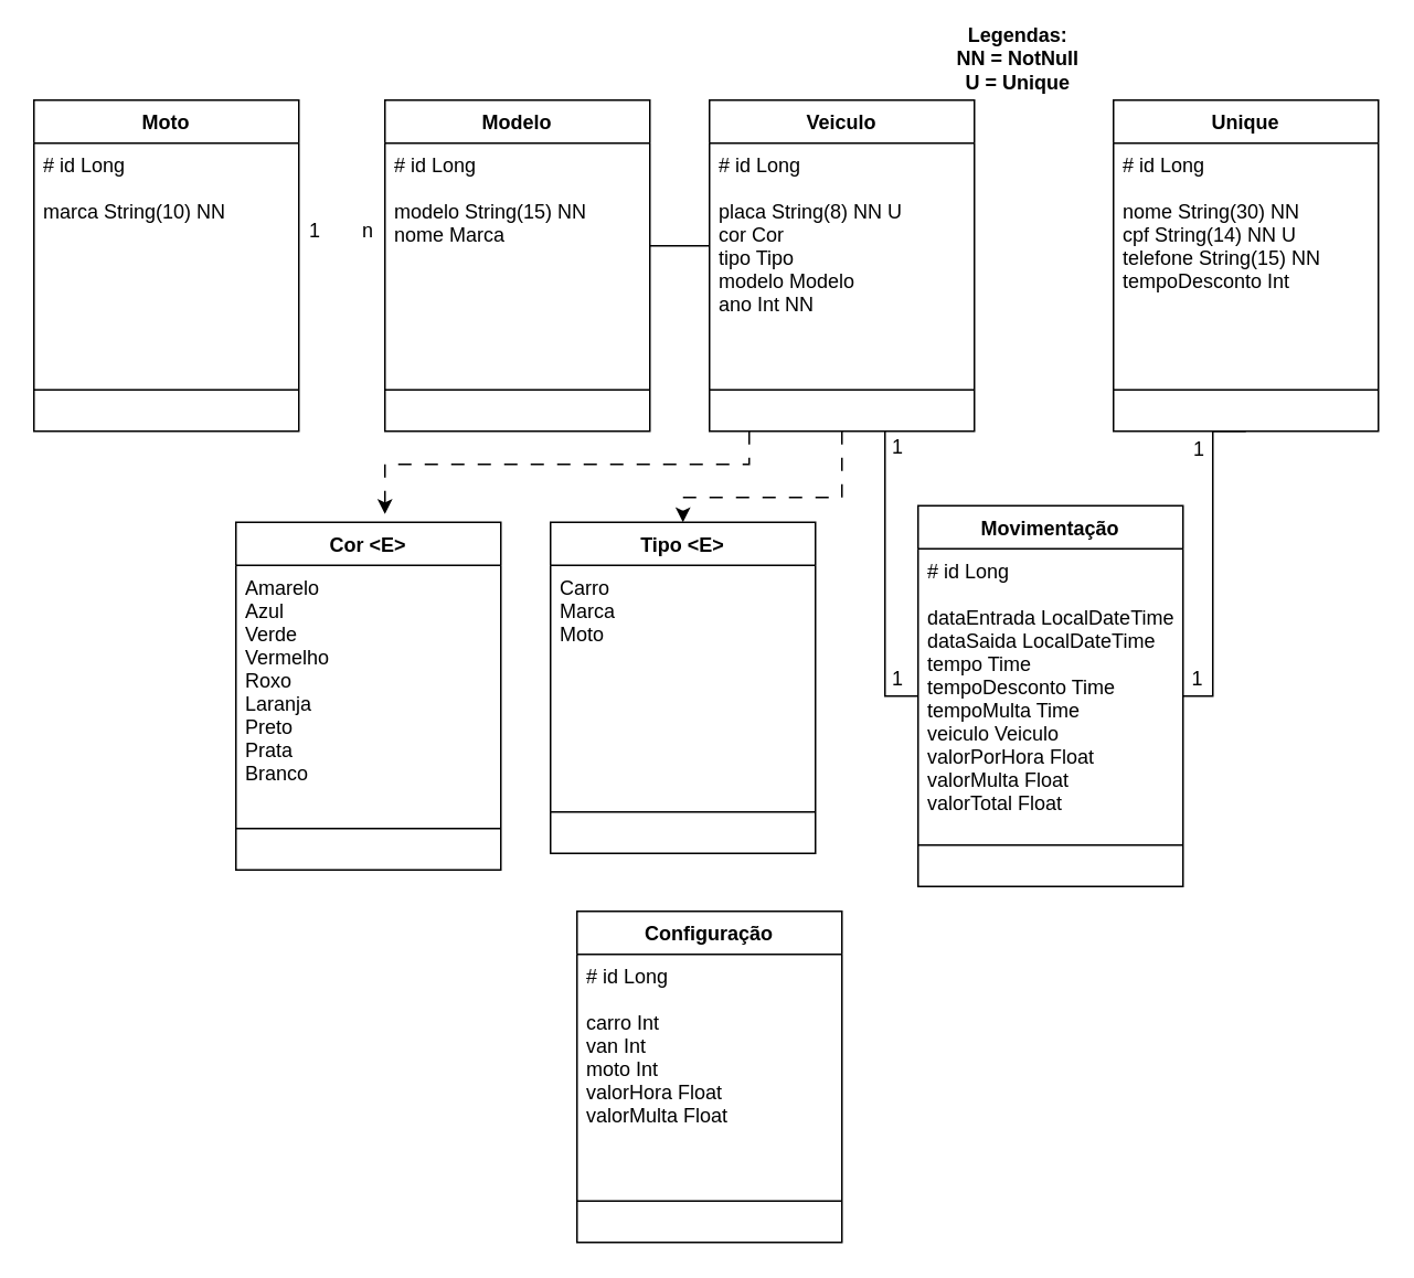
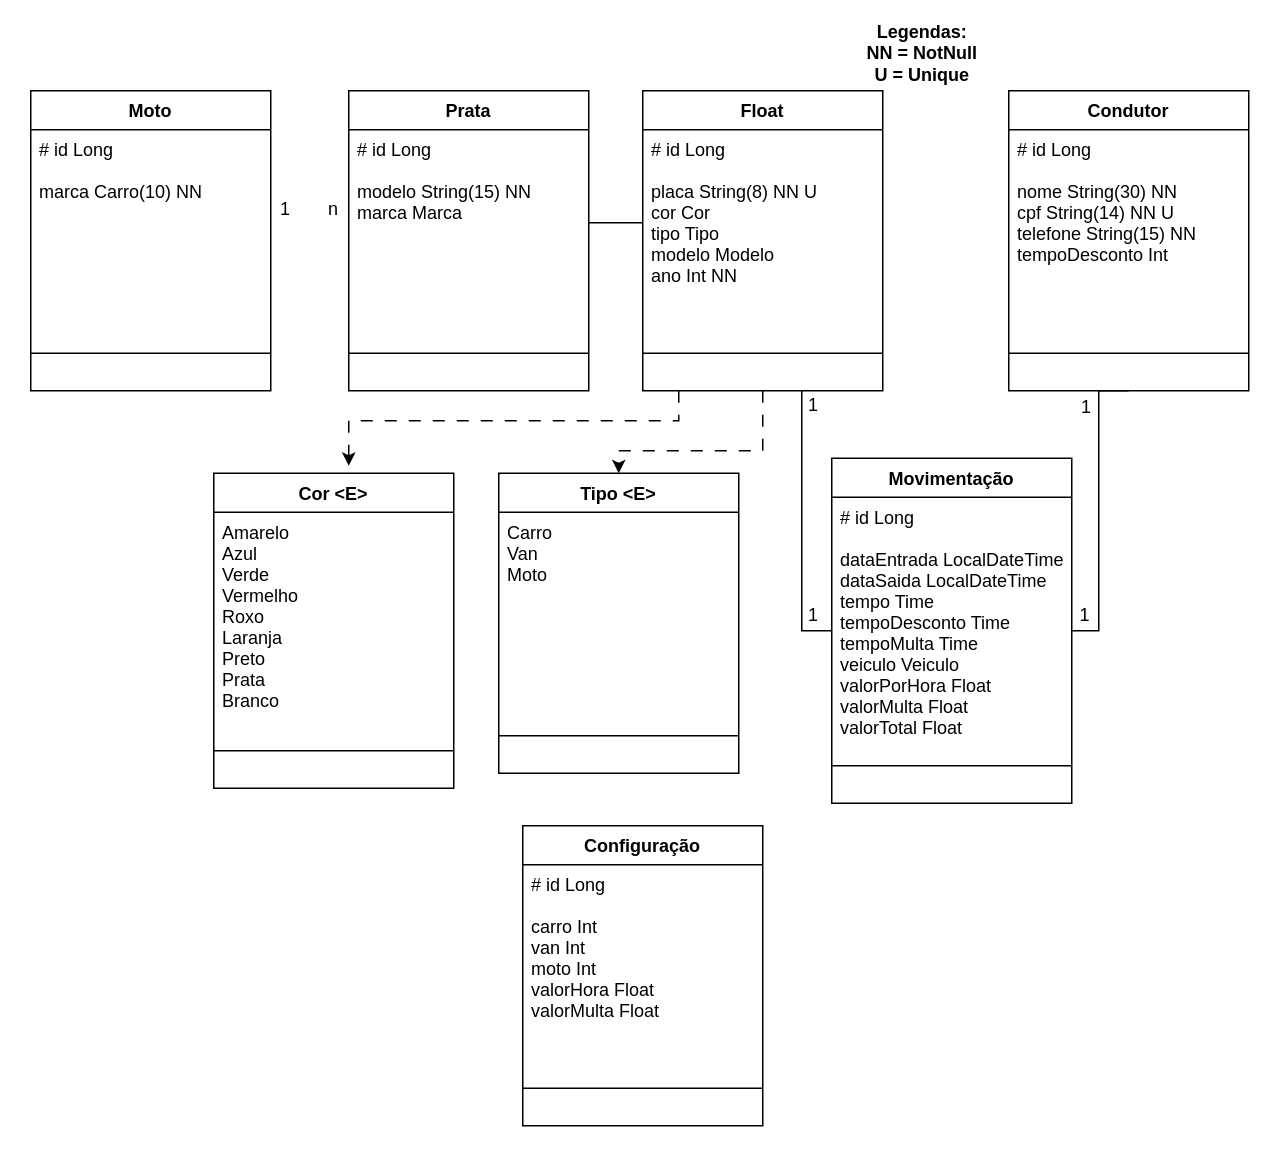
  <mxCell id="0" />
  <mxCell id="1" parent="0" />
  <mxCell id="2" style="edgeStyle=orthogonalEdgeStyle;rounded=0;orthogonalLoop=1;jettySize=auto;html=1;entryX=0.5;entryY=0;entryDx=0;entryDy=0;endArrow=classic;endFill=1;dashed=1;dashPattern=8 8;" edge="1" parent="1" source="4" target="13"><mxGeometry relative="1" as="geometry"><Array as="points"><mxPoint x="508" y="300" /><mxPoint x="412" y="300" /></Array></mxGeometry></mxCell>
  <mxCell id="3" style="edgeStyle=orthogonalEdgeStyle;rounded=0;orthogonalLoop=1;jettySize=auto;html=1;dashed=1;dashPattern=8 8;endArrow=classic;endFill=1;" edge="1" parent="1"><mxGeometry relative="1" as="geometry"><mxPoint x="232" y="310" as="targetPoint" /><mxPoint x="452" y="260" as="sourcePoint" /><Array as="points"><mxPoint x="452" y="280" /><mxPoint x="232" y="280" /></Array></mxGeometry></mxCell>
- <mxCell id="4" value="Veiculo" style="swimlane;fontStyle=1;align=center;verticalAlign=top;childLayout=stackLayout;horizontal=1;startSize=26;horizontalStack=0;resizeParent=1;resizeParentMax=0;resizeLast=0;collapsible=1;marginBottom=0;" parent="1" vertex="1"><mxGeometry x="428" y="60" width="160" height="200" as="geometry" /></mxCell>
+ <mxCell id="4" value="Float" style="swimlane;fontStyle=1;align=center;verticalAlign=top;childLayout=stackLayout;horizontal=1;startSize=26;horizontalStack=0;resizeParent=1;resizeParentMax=0;resizeLast=0;collapsible=1;marginBottom=0;" parent="1" vertex="1"><mxGeometry x="428" y="60" width="160" height="200" as="geometry" /></mxCell>
  <mxCell id="5" value="# id Long&#10;&#10;placa String(8) NN U&#10;cor Cor&#10;tipo Tipo&#10;modelo Modelo&#10;ano Int NN" style="text;strokeColor=none;fillColor=none;align=left;verticalAlign=top;spacingLeft=4;spacingRight=4;overflow=hidden;rotatable=0;points=[[0,0.5],[1,0.5]];portConstraint=eastwest;" parent="4" vertex="1"><mxGeometry y="26" width="160" height="124" as="geometry" /></mxCell>
  <mxCell id="6" value="" style="line;strokeWidth=1;fillColor=none;align=left;verticalAlign=middle;spacingTop=-1;spacingLeft=3;spacingRight=3;rotatable=0;labelPosition=right;points=[];portConstraint=eastwest;strokeColor=inherit;" parent="4" vertex="1"><mxGeometry y="150" width="160" height="50" as="geometry" /></mxCell>
- <mxCell id="7" value="Unique" style="swimlane;fontStyle=1;align=center;verticalAlign=top;childLayout=stackLayout;horizontal=1;startSize=26;horizontalStack=0;resizeParent=1;resizeParentMax=0;resizeLast=0;collapsible=1;marginBottom=0;" parent="1" vertex="1"><mxGeometry x="672" y="60" width="160" height="200" as="geometry" /></mxCell>
+ <mxCell id="7" value="Condutor" style="swimlane;fontStyle=1;align=center;verticalAlign=top;childLayout=stackLayout;horizontal=1;startSize=26;horizontalStack=0;resizeParent=1;resizeParentMax=0;resizeLast=0;collapsible=1;marginBottom=0;" parent="1" vertex="1"><mxGeometry x="672" y="60" width="160" height="200" as="geometry" /></mxCell>
  <mxCell id="8" value="# id Long&#10;&#10;nome String(30) NN&#10;cpf String(14) NN U&#10;telefone String(15) NN&#10;tempoDesconto Int" style="text;strokeColor=none;fillColor=none;align=left;verticalAlign=top;spacingLeft=4;spacingRight=4;overflow=hidden;rotatable=0;points=[[0,0.5],[1,0.5]];portConstraint=eastwest;" parent="7" vertex="1"><mxGeometry y="26" width="160" height="124" as="geometry" /></mxCell>
  <mxCell id="9" value="" style="line;strokeWidth=1;fillColor=none;align=left;verticalAlign=middle;spacingTop=-1;spacingLeft=3;spacingRight=3;rotatable=0;labelPosition=right;points=[];portConstraint=eastwest;strokeColor=inherit;" parent="7" vertex="1"><mxGeometry y="150" width="160" height="50" as="geometry" /></mxCell>
  <mxCell id="10" value="Cor &lt;E&gt;" style="swimlane;fontStyle=1;align=center;verticalAlign=top;childLayout=stackLayout;horizontal=1;startSize=26;horizontalStack=0;resizeParent=1;resizeParentMax=0;resizeLast=0;collapsible=1;marginBottom=0;" parent="1" vertex="1"><mxGeometry x="142" y="315" width="160" height="210" as="geometry" /></mxCell>
  <mxCell id="11" value="Amarelo&#10;Azul&#10;Verde&#10;Vermelho&#10;Roxo&#10;Laranja&#10;Preto&#10;Prata&#10;Branco" style="text;strokeColor=none;fillColor=none;align=left;verticalAlign=top;spacingLeft=4;spacingRight=4;overflow=hidden;rotatable=0;points=[[0,0.5],[1,0.5]];portConstraint=eastwest;" parent="10" vertex="1"><mxGeometry y="26" width="160" height="134" as="geometry" /></mxCell>
  <mxCell id="12" value="" style="line;strokeWidth=1;fillColor=none;align=left;verticalAlign=middle;spacingTop=-1;spacingLeft=3;spacingRight=3;rotatable=0;labelPosition=right;points=[];portConstraint=eastwest;strokeColor=inherit;" parent="10" vertex="1"><mxGeometry y="160" width="160" height="50" as="geometry" /></mxCell>
  <mxCell id="13" value="Tipo &lt;E&gt;" style="swimlane;fontStyle=1;align=center;verticalAlign=top;childLayout=stackLayout;horizontal=1;startSize=26;horizontalStack=0;resizeParent=1;resizeParentMax=0;resizeLast=0;collapsible=1;marginBottom=0;" parent="1" vertex="1"><mxGeometry x="332" y="315" width="160" height="200" as="geometry" /></mxCell>
- <mxCell id="14" value="Carro &#10;Marca &#10;Moto" style="text;strokeColor=none;fillColor=none;align=left;verticalAlign=top;spacingLeft=4;spacingRight=4;overflow=hidden;rotatable=0;points=[[0,0.5],[1,0.5]];portConstraint=eastwest;" parent="13" vertex="1"><mxGeometry y="26" width="160" height="124" as="geometry" /></mxCell>
+ <mxCell id="14" value="Carro &#10;Van &#10;Moto" style="text;strokeColor=none;fillColor=none;align=left;verticalAlign=top;spacingLeft=4;spacingRight=4;overflow=hidden;rotatable=0;points=[[0,0.5],[1,0.5]];portConstraint=eastwest;" parent="13" vertex="1"><mxGeometry y="26" width="160" height="124" as="geometry" /></mxCell>
  <mxCell id="15" value="" style="line;strokeWidth=1;fillColor=none;align=left;verticalAlign=middle;spacingTop=-1;spacingLeft=3;spacingRight=3;rotatable=0;labelPosition=right;points=[];portConstraint=eastwest;strokeColor=inherit;" parent="13" vertex="1"><mxGeometry y="150" width="160" height="50" as="geometry" /></mxCell>
  <mxCell id="16" value="Configuração" style="swimlane;fontStyle=1;align=center;verticalAlign=top;childLayout=stackLayout;horizontal=1;startSize=26;horizontalStack=0;resizeParent=1;resizeParentMax=0;resizeLast=0;collapsible=1;marginBottom=0;" vertex="1" parent="1"><mxGeometry x="348" y="550" width="160" height="200" as="geometry" /></mxCell>
  <mxCell id="17" value="# id Long&#10;&#10;carro Int&#10;van Int&#10;moto Int&#10;valorHora Float&#10;valorMulta Float" style="text;strokeColor=none;fillColor=none;align=left;verticalAlign=top;spacingLeft=4;spacingRight=4;overflow=hidden;rotatable=0;points=[[0,0.5],[1,0.5]];portConstraint=eastwest;" vertex="1" parent="16"><mxGeometry y="26" width="160" height="124" as="geometry" /></mxCell>
  <mxCell id="18" value="" style="line;strokeWidth=1;fillColor=none;align=left;verticalAlign=middle;spacingTop=-1;spacingLeft=3;spacingRight=3;rotatable=0;labelPosition=right;points=[];portConstraint=eastwest;strokeColor=inherit;" vertex="1" parent="16"><mxGeometry y="150" width="160" height="50" as="geometry" /></mxCell>
  <mxCell id="19" style="edgeStyle=orthogonalEdgeStyle;rounded=0;orthogonalLoop=1;jettySize=auto;html=1;endArrow=none;endFill=0;" edge="1" parent="1" source="20"><mxGeometry relative="1" as="geometry"><mxPoint x="534" y="260" as="targetPoint" /><Array as="points"><mxPoint x="534" y="420" /></Array></mxGeometry></mxCell>
  <mxCell id="20" value="Movimentação" style="swimlane;fontStyle=1;align=center;verticalAlign=top;childLayout=stackLayout;horizontal=1;startSize=26;horizontalStack=0;resizeParent=1;resizeParentMax=0;resizeLast=0;collapsible=1;marginBottom=0;" vertex="1" parent="1"><mxGeometry x="554" y="305" width="160" height="230" as="geometry" /></mxCell>
  <mxCell id="21" value="# id Long&#10;&#10;dataEntrada LocalDateTime&#10;dataSaida LocalDateTime&#10;tempo Time&#10;tempoDesconto Time&#10;tempoMulta Time&#10;veiculo Veiculo&#10;valorPorHora Float&#10;valorMulta Float&#10;valorTotal Float" style="text;strokeColor=none;fillColor=none;align=left;verticalAlign=top;spacingLeft=4;spacingRight=4;overflow=hidden;rotatable=0;points=[[0,0.5],[1,0.5]];portConstraint=eastwest;" vertex="1" parent="20"><mxGeometry y="26" width="160" height="154" as="geometry" /></mxCell>
  <mxCell id="22" value="" style="line;strokeWidth=1;fillColor=none;align=left;verticalAlign=middle;spacingTop=-1;spacingLeft=3;spacingRight=3;rotatable=0;labelPosition=right;points=[];portConstraint=eastwest;strokeColor=inherit;" vertex="1" parent="20"><mxGeometry y="180" width="160" height="50" as="geometry" /></mxCell>
- <mxCell id="23" value="Modelo" style="swimlane;fontStyle=1;align=center;verticalAlign=top;childLayout=stackLayout;horizontal=1;startSize=26;horizontalStack=0;resizeParent=1;resizeParentMax=0;resizeLast=0;collapsible=1;marginBottom=0;" vertex="1" parent="1"><mxGeometry x="232" y="60" width="160" height="200" as="geometry" /></mxCell>
- <mxCell id="24" value="# id Long&#10;&#10;modelo String(15) NN&#10;nome Marca" style="text;strokeColor=none;fillColor=none;align=left;verticalAlign=top;spacingLeft=4;spacingRight=4;overflow=hidden;rotatable=0;points=[[0,0.5],[1,0.5]];portConstraint=eastwest;" vertex="1" parent="23"><mxGeometry y="26" width="160" height="124" as="geometry" /></mxCell>
+ <mxCell id="23" value="Prata" style="swimlane;fontStyle=1;align=center;verticalAlign=top;childLayout=stackLayout;horizontal=1;startSize=26;horizontalStack=0;resizeParent=1;resizeParentMax=0;resizeLast=0;collapsible=1;marginBottom=0;" vertex="1" parent="1"><mxGeometry x="232" y="60" width="160" height="200" as="geometry" /></mxCell>
+ <mxCell id="24" value="# id Long&#10;&#10;modelo String(15) NN&#10;marca Marca" style="text;strokeColor=none;fillColor=none;align=left;verticalAlign=top;spacingLeft=4;spacingRight=4;overflow=hidden;rotatable=0;points=[[0,0.5],[1,0.5]];portConstraint=eastwest;" vertex="1" parent="23"><mxGeometry y="26" width="160" height="124" as="geometry" /></mxCell>
  <mxCell id="25" value="" style="line;strokeWidth=1;fillColor=none;align=left;verticalAlign=middle;spacingTop=-1;spacingLeft=3;spacingRight=3;rotatable=0;labelPosition=right;points=[];portConstraint=eastwest;strokeColor=inherit;" vertex="1" parent="23"><mxGeometry y="150" width="160" height="50" as="geometry" /></mxCell>
  <mxCell id="26" value="Moto" style="swimlane;fontStyle=1;align=center;verticalAlign=top;childLayout=stackLayout;horizontal=1;startSize=26;horizontalStack=0;resizeParent=1;resizeParentMax=0;resizeLast=0;collapsible=1;marginBottom=0;" vertex="1" parent="1"><mxGeometry x="20" y="60" width="160" height="200" as="geometry" /></mxCell>
- <mxCell id="27" value="# id Long&#10;&#10;marca String(10) NN" style="text;strokeColor=none;fillColor=none;align=left;verticalAlign=top;spacingLeft=4;spacingRight=4;overflow=hidden;rotatable=0;points=[[0,0.5],[1,0.5]];portConstraint=eastwest;" vertex="1" parent="26"><mxGeometry y="26" width="160" height="124" as="geometry" /></mxCell>
+ <mxCell id="27" value="# id Long&#10;&#10;marca Carro(10) NN" style="text;strokeColor=none;fillColor=none;align=left;verticalAlign=top;spacingLeft=4;spacingRight=4;overflow=hidden;rotatable=0;points=[[0,0.5],[1,0.5]];portConstraint=eastwest;" vertex="1" parent="26"><mxGeometry y="26" width="160" height="124" as="geometry" /></mxCell>
  <mxCell id="28" value="" style="line;strokeWidth=1;fillColor=none;align=left;verticalAlign=middle;spacingTop=-1;spacingLeft=3;spacingRight=3;rotatable=0;labelPosition=right;points=[];portConstraint=eastwest;strokeColor=inherit;" vertex="1" parent="26"><mxGeometry y="150" width="160" height="50" as="geometry" /></mxCell>
  <mxCell id="29" value="" style="edgeStyle=orthogonalEdgeStyle;rounded=0;orthogonalLoop=1;jettySize=auto;html=1;endArrow=none;endFill=0;" edge="1" parent="1" source="5" target="24"><mxGeometry relative="1" as="geometry" /></mxCell>
  <mxCell id="30" value="1" style="text;html=1;strokeColor=none;fillColor=none;align=center;verticalAlign=middle;whiteSpace=wrap;rounded=0;" vertex="1" parent="1"><mxGeometry x="185" y="129" width="10" height="20" as="geometry" /></mxCell>
  <mxCell id="31" value="n" style="text;html=1;strokeColor=none;fillColor=none;align=center;verticalAlign=middle;whiteSpace=wrap;rounded=0;" vertex="1" parent="1"><mxGeometry x="217" y="129" width="10" height="20" as="geometry" /></mxCell>
  <mxCell id="32" style="edgeStyle=orthogonalEdgeStyle;rounded=0;orthogonalLoop=1;jettySize=auto;html=1;endArrow=none;endFill=0;entryX=0.5;entryY=1;entryDx=0;entryDy=0;" edge="1" parent="1" source="21" target="7"><mxGeometry relative="1" as="geometry"><mxPoint x="752" y="270" as="targetPoint" /><Array as="points"><mxPoint x="732" y="420" /><mxPoint x="732" y="260" /></Array></mxGeometry></mxCell>
  <mxCell id="33" value="1" style="text;html=1;strokeColor=none;fillColor=none;align=center;verticalAlign=middle;whiteSpace=wrap;rounded=0;" vertex="1" parent="1"><mxGeometry x="537" y="260" width="10" height="20" as="geometry" /></mxCell>
  <mxCell id="34" value="1" style="text;html=1;strokeColor=none;fillColor=none;align=center;verticalAlign=middle;whiteSpace=wrap;rounded=0;" vertex="1" parent="1"><mxGeometry x="537" y="400" width="10" height="20" as="geometry" /></mxCell>
  <mxCell id="35" value="1" style="text;html=1;strokeColor=none;fillColor=none;align=center;verticalAlign=middle;whiteSpace=wrap;rounded=0;" vertex="1" parent="1"><mxGeometry x="720" y="261" width="8" height="20" as="geometry" /></mxCell>
  <mxCell id="36" value="1" style="text;html=1;strokeColor=none;fillColor=none;align=center;verticalAlign=middle;whiteSpace=wrap;rounded=0;" vertex="1" parent="1"><mxGeometry x="718" y="400" width="10" height="20" as="geometry" /></mxCell>
  <mxCell id="37" value="&lt;b&gt;Legendas:&lt;br&gt;NN = NotNull&lt;br&gt;U = Unique&lt;/b&gt;" style="text;html=1;strokeColor=none;fillColor=none;align=center;verticalAlign=middle;whiteSpace=wrap;rounded=0;" vertex="1" parent="1"><mxGeometry x="566.5" y="20" width="95" height="30" as="geometry" /></mxCell>
